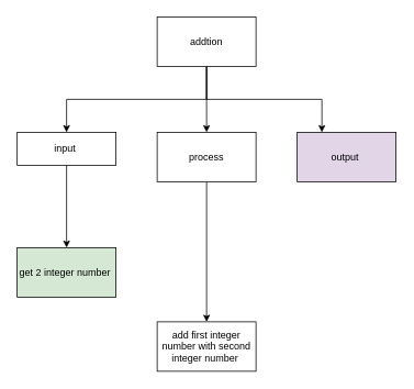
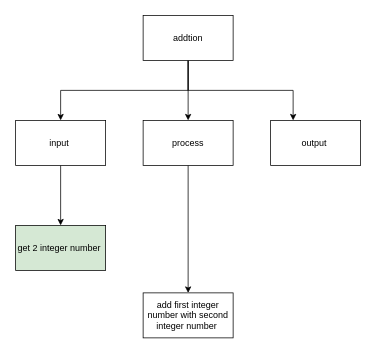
  <mxCell id="0" />
  <mxCell id="1" parent="0" />
  <mxCell id="2" style="edgeStyle=orthogonalEdgeStyle;html=1;entryX=0.5;entryY=0;entryDx=0;entryDy=0;rounded=0;" edge="1" parent="1" source="3" target="11"><mxGeometry relative="1" as="geometry" /></mxCell>
- <mxCell id="3" value="input&amp;nbsp;" style="rounded=0;whiteSpace=wrap;html=1;" vertex="1" parent="1"><mxGeometry x="20" y="160" width="120" height="40" as="geometry" /></mxCell>
+ <mxCell id="3" value="input&amp;nbsp;" style="rounded=0;whiteSpace=wrap;html=1;" vertex="1" parent="1"><mxGeometry x="20" y="160" width="120" height="60" as="geometry" /></mxCell>
  <mxCell id="4" style="edgeStyle=orthogonalEdgeStyle;rounded=0;html=1;" edge="1" parent="1" source="7" target="9"><mxGeometry relative="1" as="geometry" /></mxCell>
  <mxCell id="5" style="edgeStyle=orthogonalEdgeStyle;rounded=0;html=1;" edge="1" parent="1" source="7" target="3"><mxGeometry relative="1" as="geometry"><Array as="points"><mxPoint x="250" y="120" /><mxPoint x="80" y="120" /></Array></mxGeometry></mxCell>
  <mxCell id="6" style="edgeStyle=orthogonalEdgeStyle;rounded=0;html=1;" edge="1" parent="1" source="7" target="10"><mxGeometry relative="1" as="geometry"><Array as="points"><mxPoint x="250" y="120" /><mxPoint x="390" y="120" /></Array></mxGeometry></mxCell>
  <mxCell id="7" value="addtion" style="rounded=0;whiteSpace=wrap;html=1;" vertex="1" parent="1"><mxGeometry x="190" y="20" width="120" height="60" as="geometry" /></mxCell>
  <mxCell id="8" style="edgeStyle=orthogonalEdgeStyle;rounded=0;html=1;" edge="1" parent="1" source="9" target="12"><mxGeometry relative="1" as="geometry" /></mxCell>
  <mxCell id="9" value="process" style="rounded=0;whiteSpace=wrap;html=1;" vertex="1" parent="1"><mxGeometry x="190" y="160" width="120" height="60" as="geometry" /></mxCell>
- <mxCell id="10" value="output&amp;nbsp;" style="rounded=0;whiteSpace=wrap;html=1;fillColor=#e1d5e7;" vertex="1" parent="1"><mxGeometry x="360" y="160" width="120" height="60" as="geometry" /></mxCell>
+ <mxCell id="10" value="output&amp;nbsp;" style="rounded=0;whiteSpace=wrap;html=1;" vertex="1" parent="1"><mxGeometry x="360" y="160" width="120" height="60" as="geometry" /></mxCell>
  <mxCell id="11" value="get 2 integer number&amp;nbsp;" style="rounded=0;whiteSpace=wrap;html=1;fillColor=#d5e8d4;" vertex="1" parent="1"><mxGeometry x="20" y="300" width="120" height="60" as="geometry" /></mxCell>
  <mxCell id="12" value="add first integer number with second integer number&amp;nbsp;" style="rounded=0;whiteSpace=wrap;html=1;" vertex="1" parent="1"><mxGeometry x="190" y="390" width="120" height="60" as="geometry" /></mxCell>
